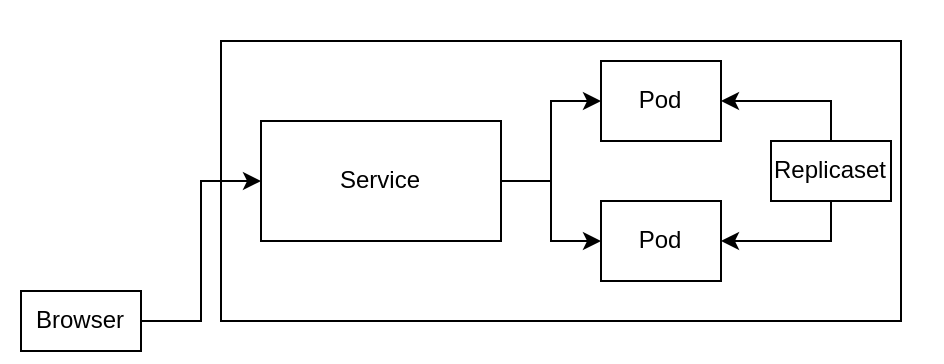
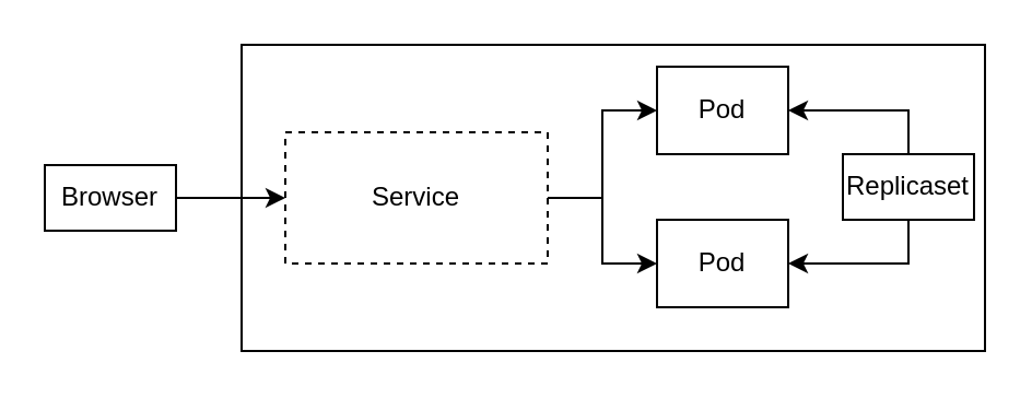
  <mxCell id="0" />
  <mxCell id="1" parent="0" />
- <mxCell id="2" value="&lt;div&gt;Browser&lt;/div&gt;" style="rounded=0;whiteSpace=wrap;html=1;" vertex="1" parent="1"><mxGeometry x="10" y="145" width="60" height="30" as="geometry" /></mxCell>
+ <mxCell id="2" value="&lt;div&gt;Browser&lt;/div&gt;" style="rounded=0;whiteSpace=wrap;html=1;" vertex="1" parent="1"><mxGeometry x="20" y="75" width="60" height="30" as="geometry" /></mxCell>
  <mxCell id="3" value="" style="rounded=0;whiteSpace=wrap;html=1;" vertex="1" parent="1"><mxGeometry x="110" y="20" width="340" height="140" as="geometry" /></mxCell>
  <mxCell id="4" style="edgeStyle=orthogonalEdgeStyle;rounded=0;orthogonalLoop=1;jettySize=auto;html=1;exitX=1;exitY=0.5;exitDx=0;exitDy=0;entryX=0;entryY=0.5;entryDx=0;entryDy=0;" edge="1" parent="1" source="6" target="7"><mxGeometry relative="1" as="geometry" /></mxCell>
  <mxCell id="5" style="edgeStyle=orthogonalEdgeStyle;rounded=0;orthogonalLoop=1;jettySize=auto;html=1;exitX=1;exitY=0.5;exitDx=0;exitDy=0;entryX=0;entryY=0.5;entryDx=0;entryDy=0;" edge="1" parent="1" source="6" target="8"><mxGeometry relative="1" as="geometry" /></mxCell>
- <mxCell id="6" value="Service" style="rounded=0;whiteSpace=wrap;html=1;" vertex="1" parent="1"><mxGeometry x="130" y="60" width="120" height="60" as="geometry" /></mxCell>
+ <mxCell id="6" value="Service" style="rounded=0;whiteSpace=wrap;html=1;dashed=1;" vertex="1" parent="1"><mxGeometry x="130" y="60" width="120" height="60" as="geometry" /></mxCell>
  <mxCell id="7" value="Pod" style="rounded=0;whiteSpace=wrap;html=1;" vertex="1" parent="1"><mxGeometry x="300" y="30" width="60" height="40" as="geometry" /></mxCell>
  <mxCell id="8" value="Pod" style="rounded=0;whiteSpace=wrap;html=1;" vertex="1" parent="1"><mxGeometry x="300" y="100" width="60" height="40" as="geometry" /></mxCell>
  <mxCell id="9" style="edgeStyle=orthogonalEdgeStyle;rounded=0;orthogonalLoop=1;jettySize=auto;html=1;exitX=0.5;exitY=0;exitDx=0;exitDy=0;entryX=1;entryY=0.5;entryDx=0;entryDy=0;" edge="1" parent="1" source="11" target="7"><mxGeometry relative="1" as="geometry" /></mxCell>
  <mxCell id="10" style="edgeStyle=orthogonalEdgeStyle;rounded=0;orthogonalLoop=1;jettySize=auto;html=1;exitX=0.5;exitY=1;exitDx=0;exitDy=0;entryX=1;entryY=0.5;entryDx=0;entryDy=0;" edge="1" parent="1" source="11" target="8"><mxGeometry relative="1" as="geometry" /></mxCell>
  <mxCell id="11" value="&lt;div&gt;Replicaset&lt;/div&gt;" style="rounded=0;whiteSpace=wrap;html=1;" vertex="1" parent="1"><mxGeometry x="385" y="70" width="60" height="30" as="geometry" /></mxCell>
  <mxCell id="12" style="edgeStyle=orthogonalEdgeStyle;rounded=0;orthogonalLoop=1;jettySize=auto;html=1;exitX=1;exitY=0.5;exitDx=0;exitDy=0;entryX=0;entryY=0.5;entryDx=0;entryDy=0;" edge="1" parent="1" source="2" target="6"><mxGeometry relative="1" as="geometry" /></mxCell>
